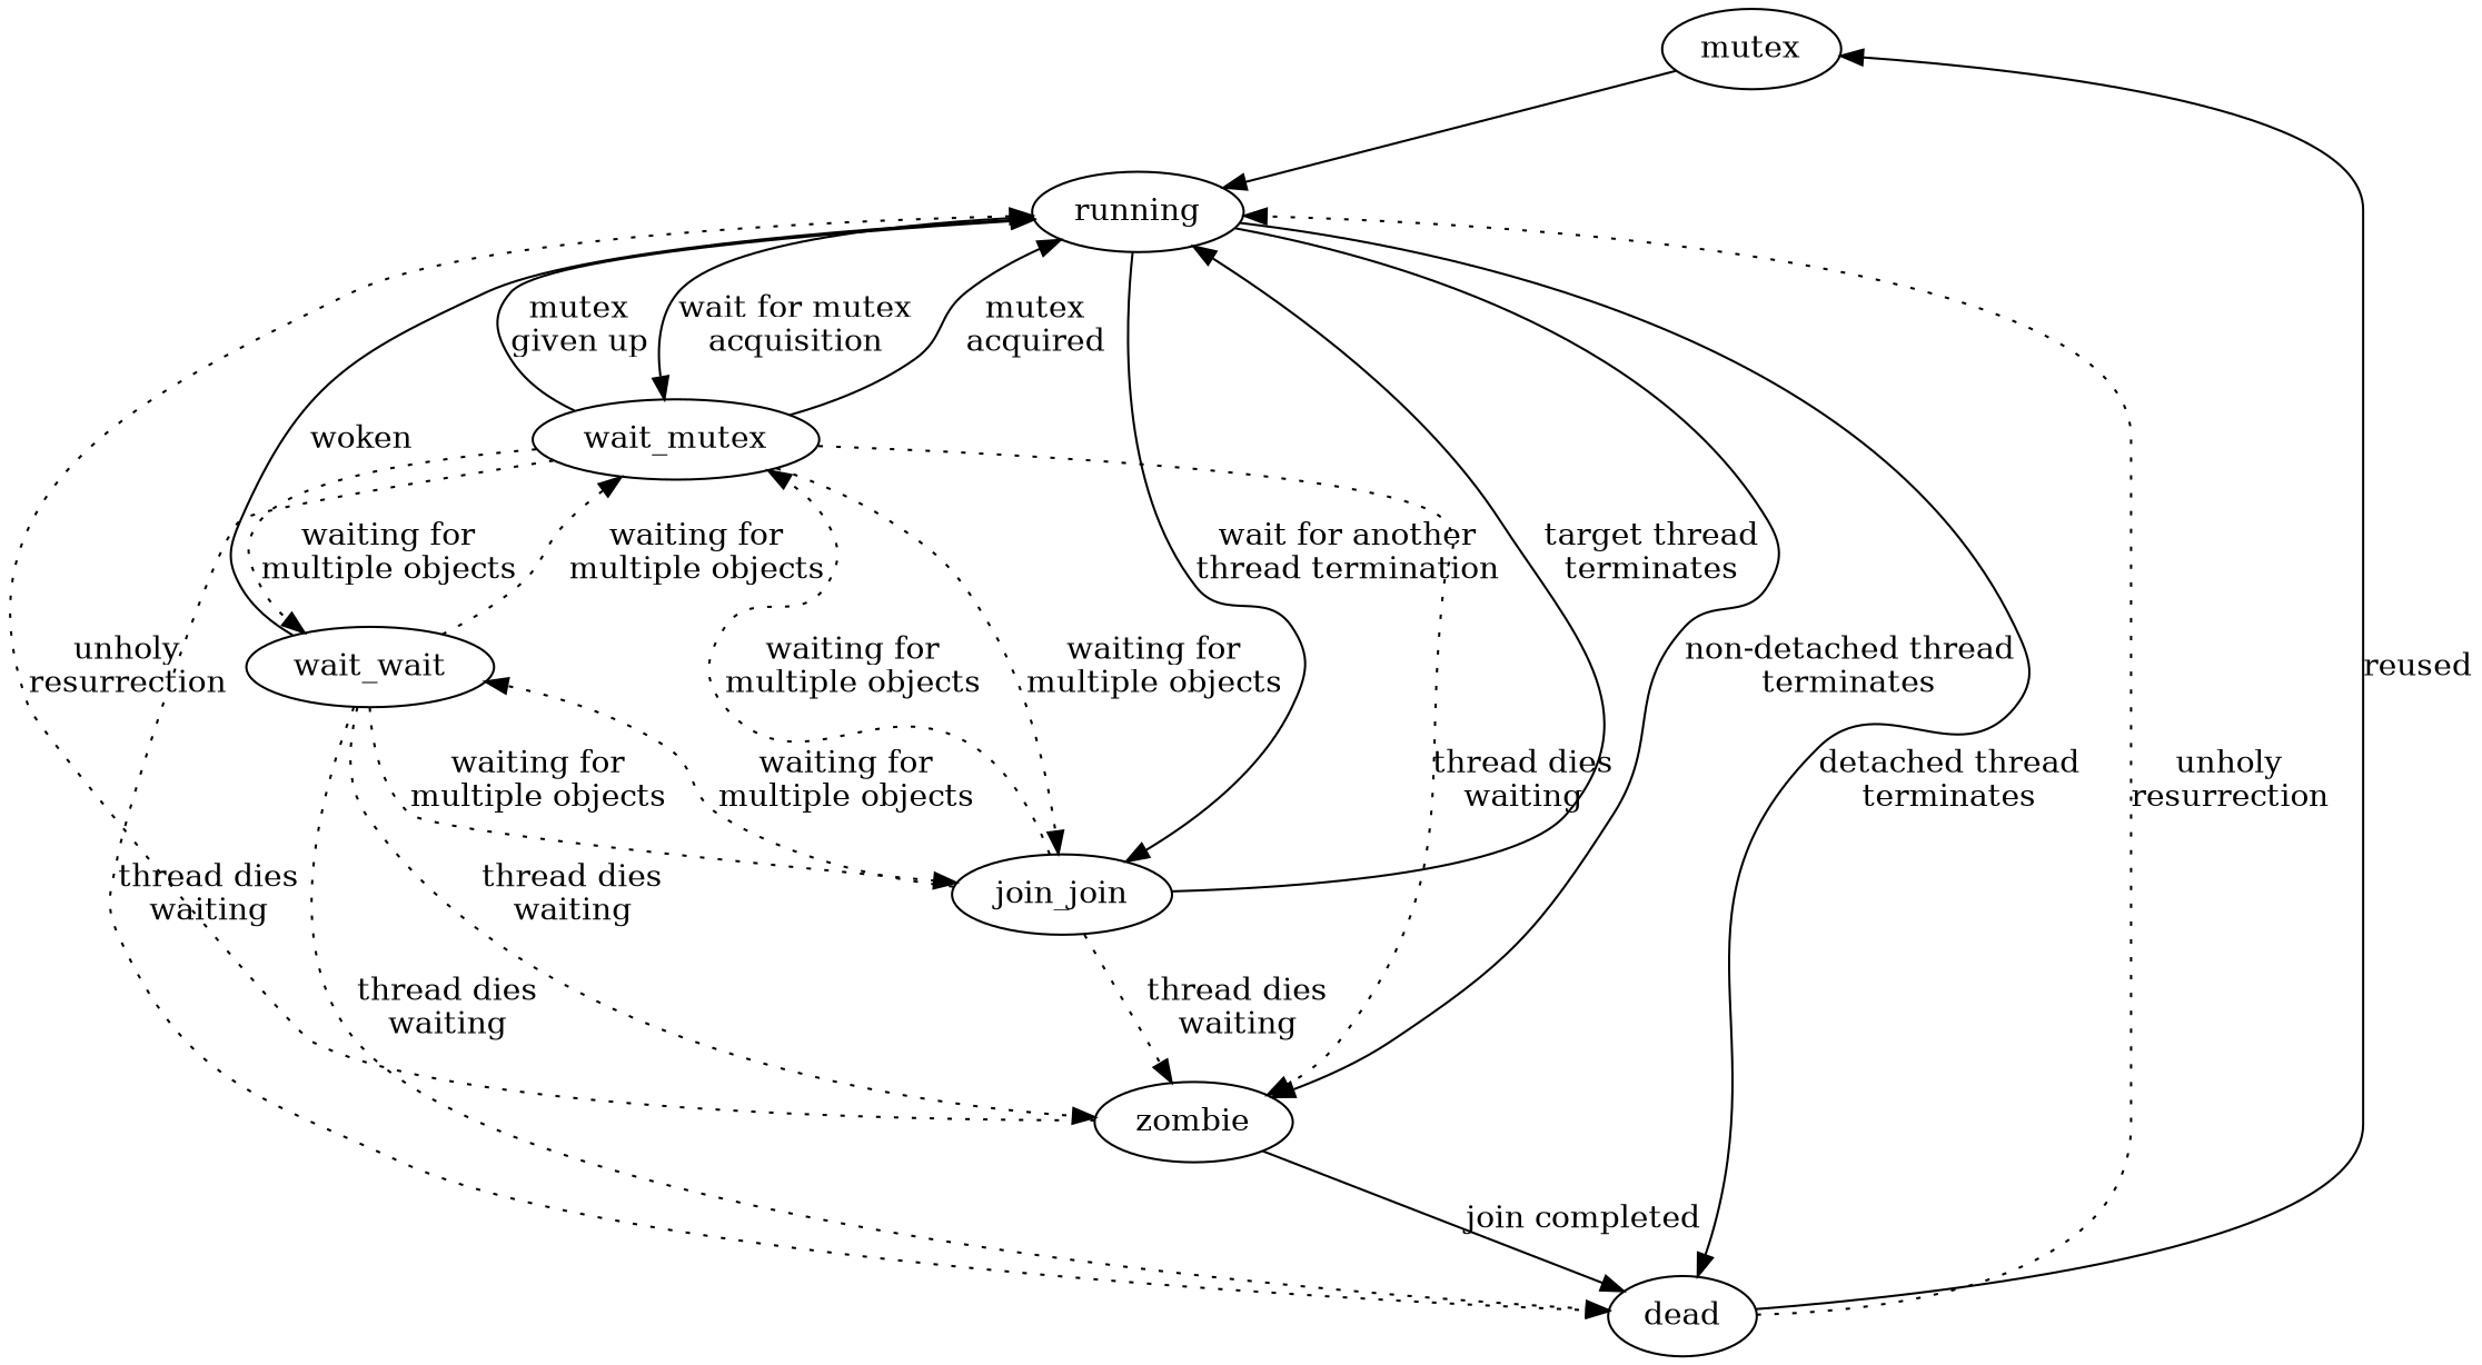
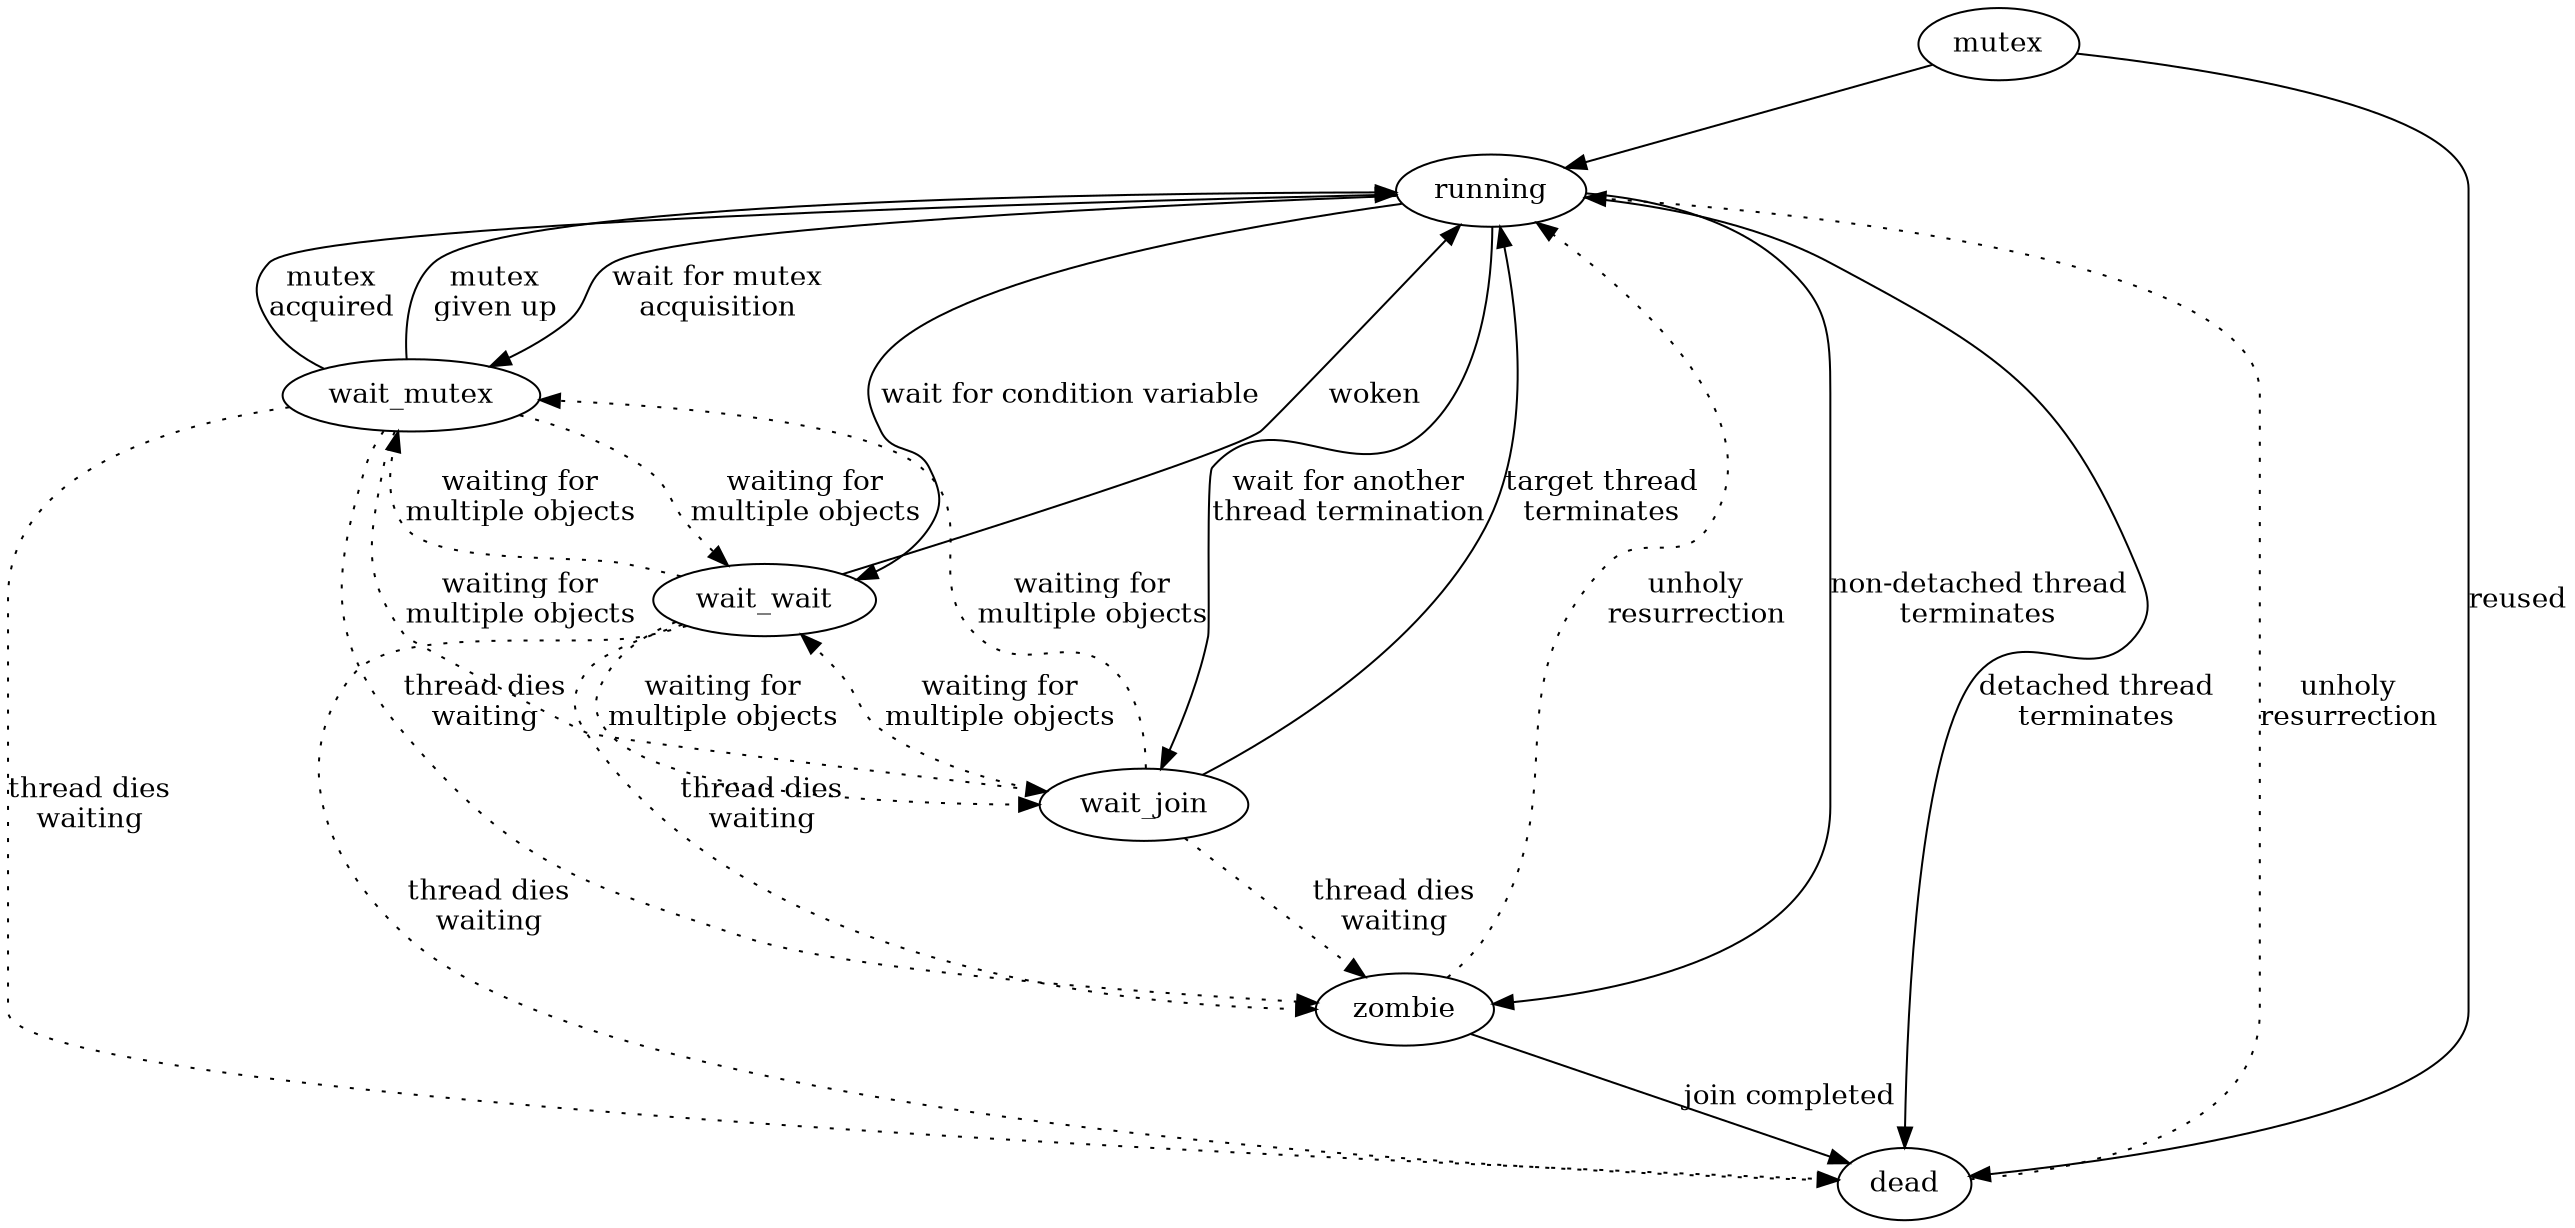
  digraph {
    edge [style=dotted]
    n1 [label=mutex]
    running
    wait_mutex
    n4 [label=wait_wait]
-   wait_join [label=join_join]
+   wait_join
    zombie
    dead
    n1 -> running [style=""]
    running -> wait_mutex [label="wait for mutex\nacquisition" style=""]
+   running -> n4 [label="wait for condition variable" style=""]
    running -> wait_join [label="wait for another\nthread termination" style=""]
    running -> zombie [label="non-detached thread\nterminates" style=""]
    running -> dead [label="detached thread\nterminates" style=""]
    wait_mutex -> running [label="mutex\nacquired" style=""]
    wait_mutex -> running [label="mutex\ngiven up" style=""]
    wait_mutex -> n4 [label="waiting for\nmultiple objects"]
    wait_mutex -> wait_join [label="waiting for\nmultiple objects"]
    wait_mutex -> zombie [label="thread dies\nwaiting"]
    wait_mutex -> dead [label="thread dies\nwaiting"]
    n4 -> running [label=woken style=""]
    n4 -> wait_mutex [label="waiting for\nmultiple objects"]
    n4 -> wait_join [label="waiting for\nmultiple objects"]
    n4 -> zombie [label="thread dies\nwaiting"]
    n4 -> dead [label="thread dies\nwaiting"]
    wait_join -> running [label="target thread\nterminates" style=""]
    wait_join -> wait_mutex [label="waiting for\nmultiple objects"]
    wait_join -> n4 [label="waiting for\nmultiple objects"]
    wait_join -> zombie [label="thread dies\nwaiting"]
    zombie -> running [label="unholy\nresurrection"]
    zombie -> dead [label="join completed" style=""]
-   dead -> n1 [label=reused style=""]
+   n1 -> dead [label=reused style=""]
    dead -> running [label="unholy\nresurrection"]
  }
